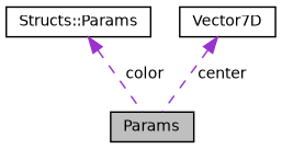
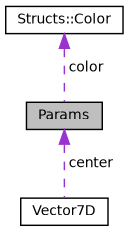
  digraph {
    node [color=black fillcolor=white fontname=Helvetica fontsize=10 shape=record style=filled]
    edge [color=darkorchid3 dir=back fontname=Helvetica fontsize=10 labelfontname=Helvetica labelfontsize=10 style=dashed]
    n1 [fillcolor=grey75 fontcolor=black height=0.2 label=Params width=0.4]
-   n2 [height=0.2 label="Structs::Params" width=0.4]
+   n2 [height=0.2 label="Structs::Color" width=0.4]
    n3 [height=0.2 label=Vector7D width=0.4]
    n2 -> n1 [label=" color"]
-   n3 -> n1 [label=" center"]
+   n1 -> n3 [label=" center"]
  }
